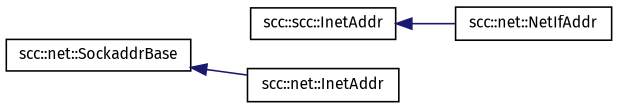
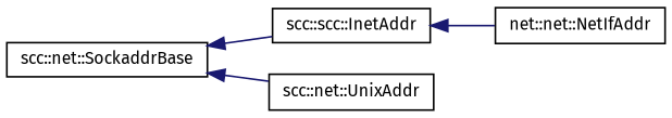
  digraph {
    fontname="Fira Sans"
    rankdir=LR
    node [color=black fillcolor=white fontname="Fira Sans" fontsize=10 shape=record style=filled]
    edge [color=midnightblue dir=back fontname="Fira Sans" fontsize=10 labelfontname=Helvetica labelfontsize=10 style=solid]
    n1 [height=0.2 label="scc::net::SockaddrBase" width=0.4]
    n2 [height=0.2 label="scc::scc::InetAddr" width=0.4]
-   n3 [height=0.2 label="scc::net::InetAddr" width=0.4]
-   n4 [height=0.2 label="scc::net::NetIfAddr" width=0.4]
+   n3 [height=0.2 label="scc::net::UnixAddr" width=0.4]
+   n4 [height=0.2 label="net::net::NetIfAddr" width=0.4]
+   n1 -> n2
    n1 -> n3
    n2 -> n4
  }
